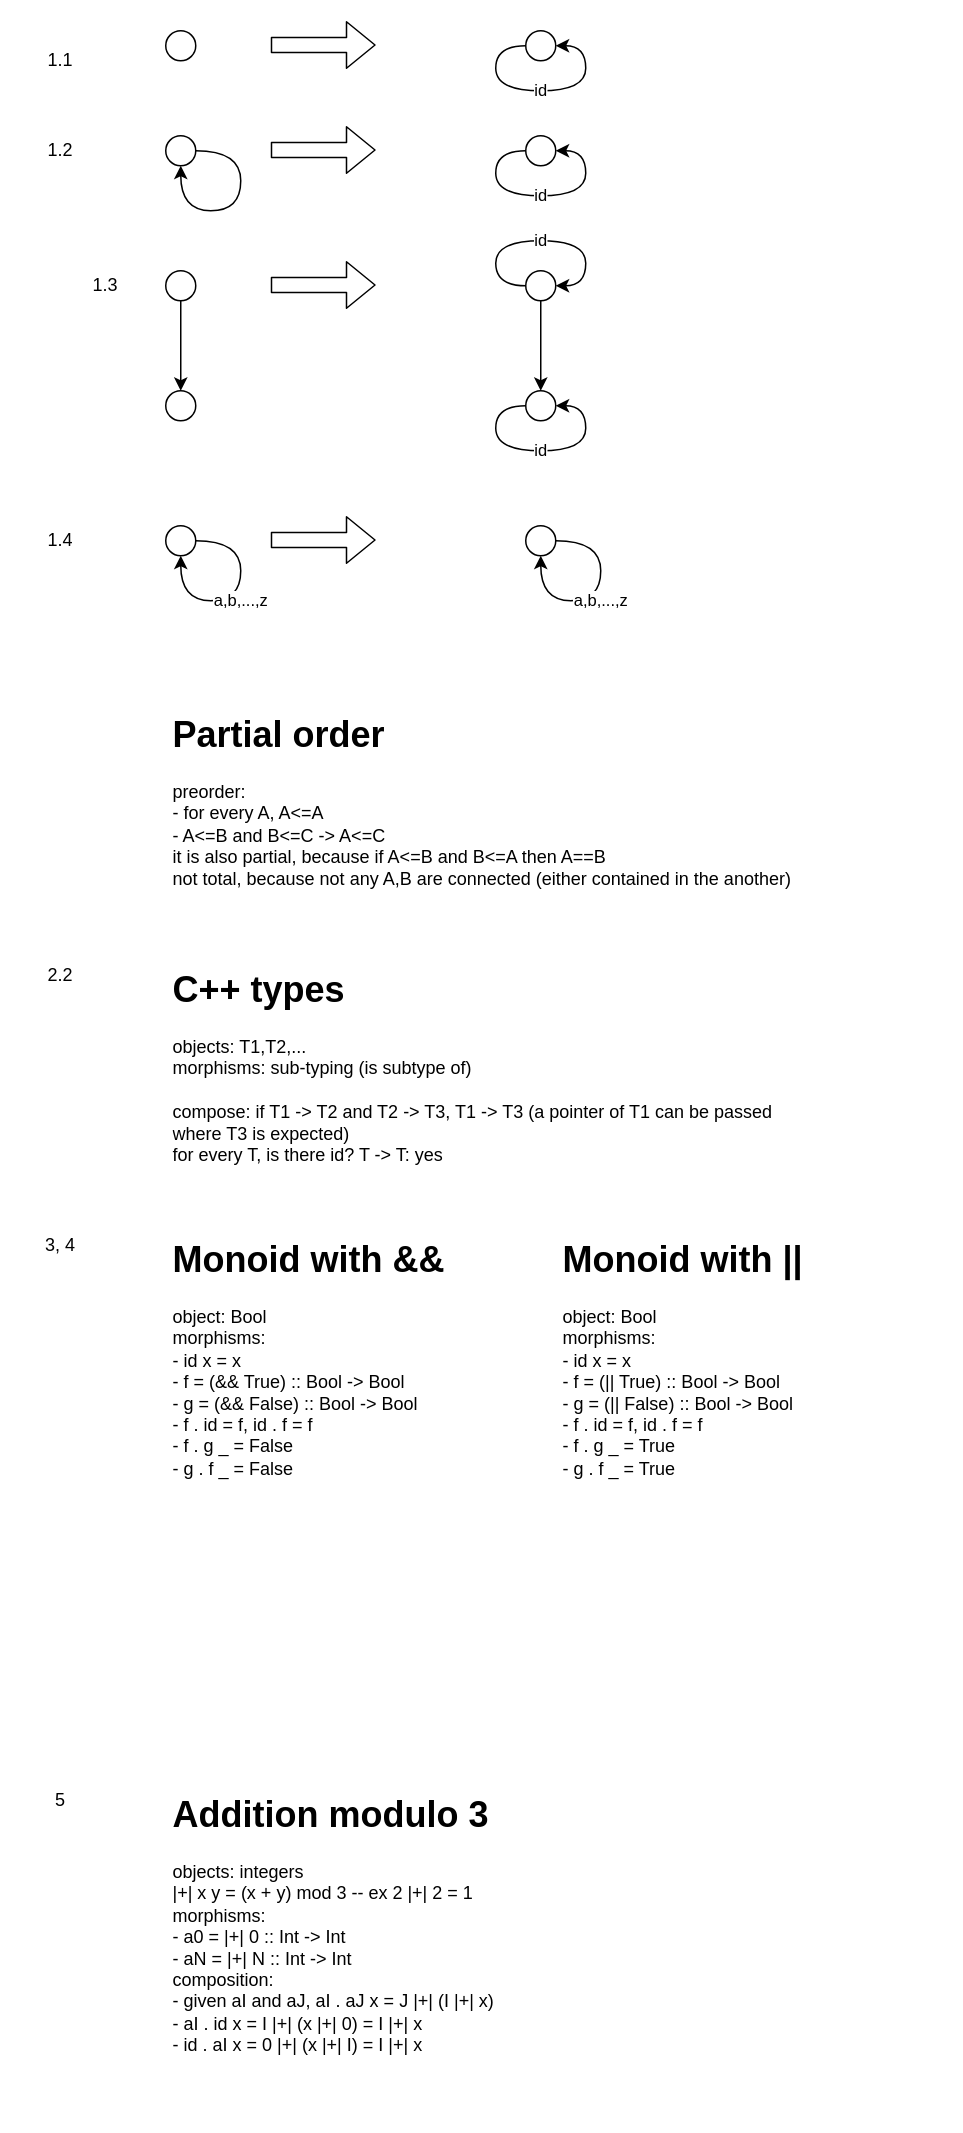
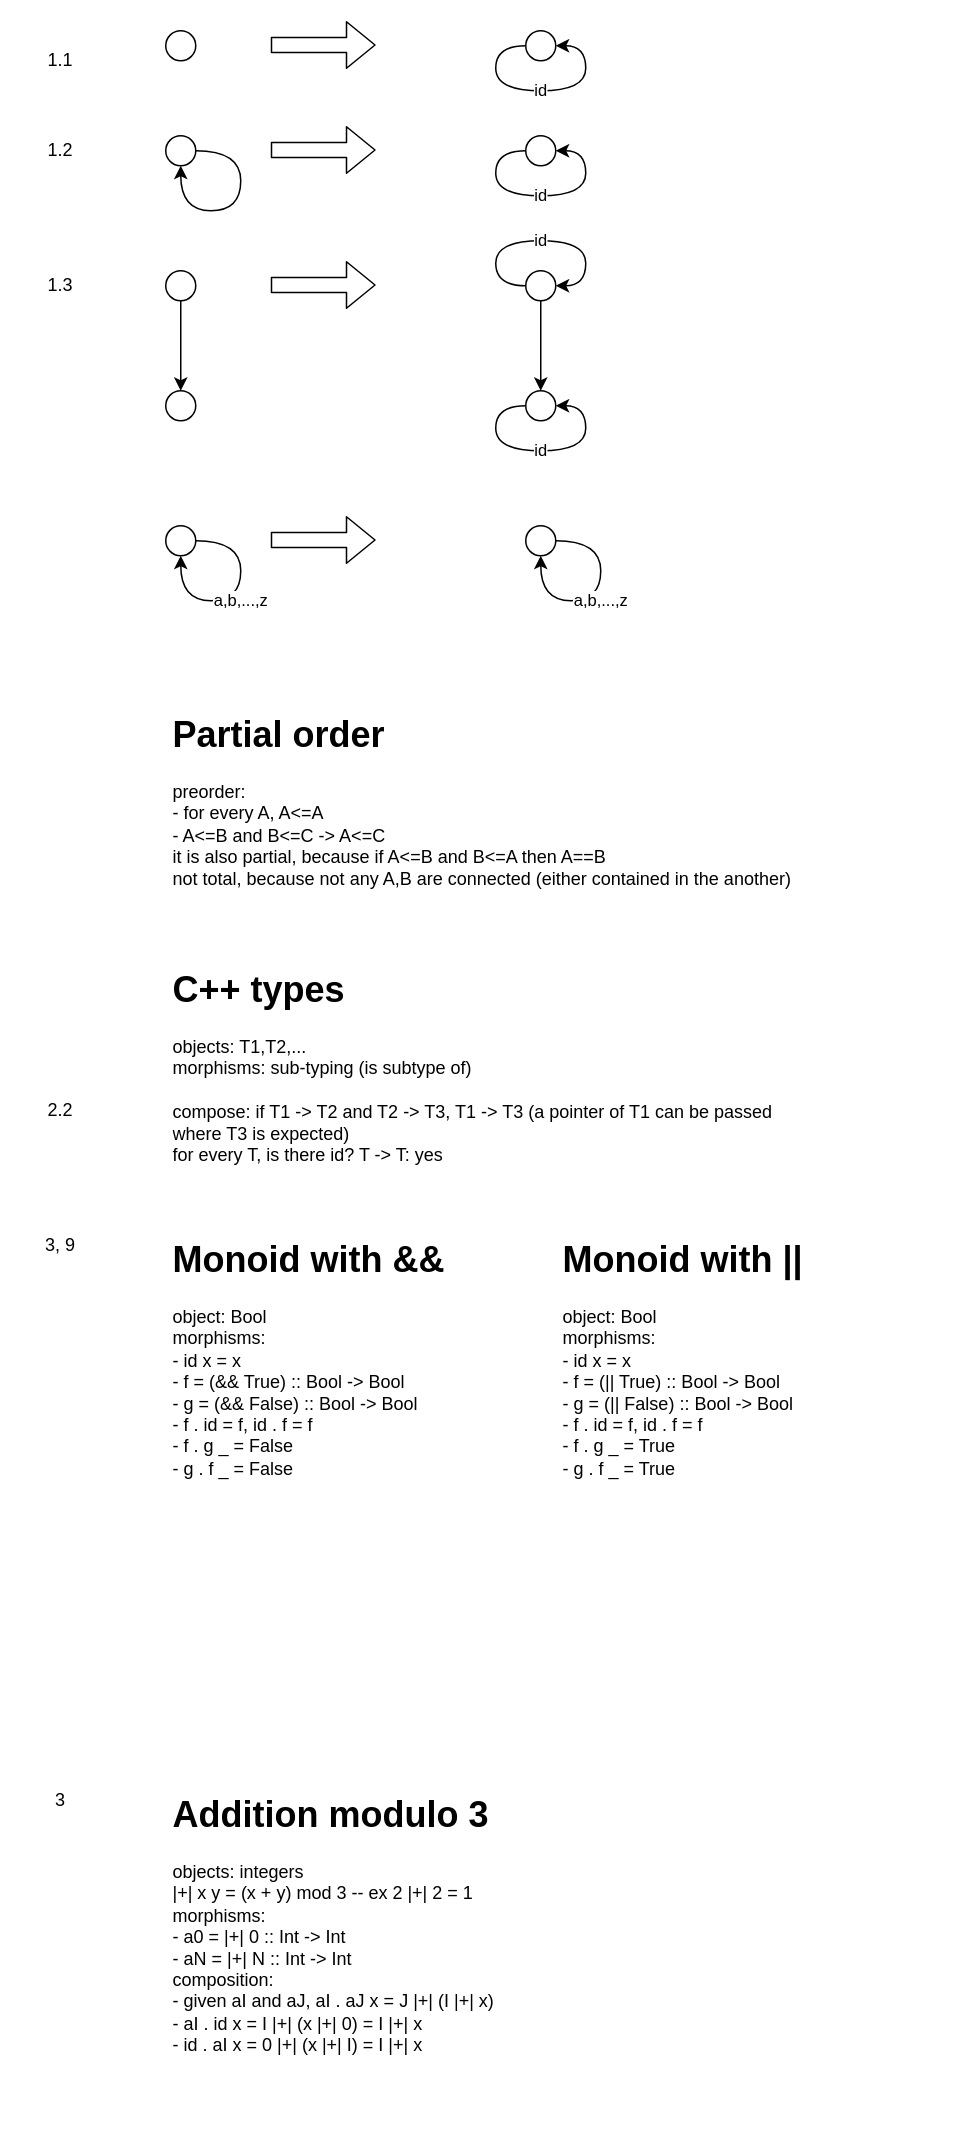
  <mxCell id="0" />
  <mxCell id="1" parent="0" />
  <mxCell id="2" value="" style="ellipse;whiteSpace=wrap;html=1;aspect=fixed;" parent="1" vertex="1"><mxGeometry x="110" y="20" width="20" height="20" as="geometry" /></mxCell>
  <mxCell id="3" value="" style="shape=flexArrow;endArrow=classic;html=1;" parent="1" edge="1"><mxGeometry width="50" height="50" relative="1" as="geometry"><mxPoint x="180" y="29.5" as="sourcePoint" /><mxPoint x="250" y="29.5" as="targetPoint" /></mxGeometry></mxCell>
  <mxCell id="4" value="" style="ellipse;whiteSpace=wrap;html=1;aspect=fixed;" parent="1" vertex="1"><mxGeometry x="350" y="20" width="20" height="20" as="geometry" /></mxCell>
  <mxCell id="5" value="id" style="edgeStyle=orthogonalEdgeStyle;orthogonalLoop=1;jettySize=auto;html=1;exitX=0;exitY=0.5;exitDx=0;exitDy=0;entryX=1;entryY=0.5;entryDx=0;entryDy=0;curved=1;" parent="1" source="4" target="4" edge="1"><mxGeometry relative="1" as="geometry"><Array as="points"><mxPoint x="330" y="30" /><mxPoint x="330" y="60" /><mxPoint x="390" y="60" /><mxPoint x="390" y="30" /></Array></mxGeometry></mxCell>
  <mxCell id="6" value="1.1" style="text;html=1;strokeColor=none;fillColor=none;align=center;verticalAlign=middle;whiteSpace=wrap;rounded=0;" parent="1" vertex="1"><mxGeometry x="20" y="30" width="40" height="20" as="geometry" /></mxCell>
  <mxCell id="7" style="edgeStyle=orthogonalEdgeStyle;curved=1;orthogonalLoop=1;jettySize=auto;html=1;entryX=0.5;entryY=1;entryDx=0;entryDy=0;exitX=1;exitY=0.5;exitDx=0;exitDy=0;" parent="1" source="8" target="8" edge="1"><mxGeometry relative="1" as="geometry"><mxPoint x="160" y="100" as="targetPoint" /><mxPoint x="160" y="120" as="sourcePoint" /><Array as="points"><mxPoint x="160" y="100" /><mxPoint x="160" y="140" /><mxPoint x="120" y="140" /></Array></mxGeometry></mxCell>
  <mxCell id="8" value="" style="ellipse;whiteSpace=wrap;html=1;aspect=fixed;" parent="1" vertex="1"><mxGeometry x="110" y="90" width="20" height="20" as="geometry" /></mxCell>
  <mxCell id="9" value="" style="shape=flexArrow;endArrow=classic;html=1;" parent="1" edge="1"><mxGeometry width="50" height="50" relative="1" as="geometry"><mxPoint x="180" y="99.5" as="sourcePoint" /><mxPoint x="250" y="99.5" as="targetPoint" /></mxGeometry></mxCell>
  <mxCell id="10" value="" style="ellipse;whiteSpace=wrap;html=1;aspect=fixed;" parent="1" vertex="1"><mxGeometry x="350" y="90" width="20" height="20" as="geometry" /></mxCell>
  <mxCell id="11" value="id" style="edgeStyle=orthogonalEdgeStyle;orthogonalLoop=1;jettySize=auto;html=1;exitX=0;exitY=0.5;exitDx=0;exitDy=0;entryX=1;entryY=0.5;entryDx=0;entryDy=0;curved=1;" parent="1" source="10" target="10" edge="1"><mxGeometry relative="1" as="geometry"><Array as="points"><mxPoint x="330" y="100" /><mxPoint x="330" y="130" /><mxPoint x="390" y="130" /><mxPoint x="390" y="100" /></Array></mxGeometry></mxCell>
  <mxCell id="12" value="1.2" style="text;html=1;strokeColor=none;fillColor=none;align=center;verticalAlign=middle;whiteSpace=wrap;rounded=0;" parent="1" vertex="1"><mxGeometry x="20" y="90" width="40" height="20" as="geometry" /></mxCell>
  <mxCell id="13" style="edgeStyle=orthogonalEdgeStyle;curved=1;orthogonalLoop=1;jettySize=auto;html=1;exitX=0.5;exitY=1;exitDx=0;exitDy=0;" parent="1" source="14" target="20" edge="1"><mxGeometry relative="1" as="geometry" /></mxCell>
  <mxCell id="14" value="" style="ellipse;whiteSpace=wrap;html=1;aspect=fixed;" parent="1" vertex="1"><mxGeometry x="110" y="180" width="20" height="20" as="geometry" /></mxCell>
  <mxCell id="15" value="" style="shape=flexArrow;endArrow=classic;html=1;" parent="1" edge="1"><mxGeometry width="50" height="50" relative="1" as="geometry"><mxPoint x="180" y="189.5" as="sourcePoint" /><mxPoint x="250" y="189.5" as="targetPoint" /></mxGeometry></mxCell>
  <mxCell id="16" style="edgeStyle=orthogonalEdgeStyle;curved=1;orthogonalLoop=1;jettySize=auto;html=1;exitX=0.5;exitY=1;exitDx=0;exitDy=0;entryX=0.5;entryY=0;entryDx=0;entryDy=0;" parent="1" source="17" target="22" edge="1"><mxGeometry relative="1" as="geometry" /></mxCell>
  <mxCell id="17" value="" style="ellipse;whiteSpace=wrap;html=1;aspect=fixed;" parent="1" vertex="1"><mxGeometry x="350" y="180" width="20" height="20" as="geometry" /></mxCell>
  <mxCell id="18" value="id" style="edgeStyle=orthogonalEdgeStyle;orthogonalLoop=1;jettySize=auto;html=1;exitX=0;exitY=0.5;exitDx=0;exitDy=0;entryX=1;entryY=0.5;entryDx=0;entryDy=0;curved=1;" parent="1" source="17" target="17" edge="1"><mxGeometry relative="1" as="geometry"><Array as="points"><mxPoint x="330" y="190" /><mxPoint x="330" y="160" /><mxPoint x="390" y="160" /><mxPoint x="390" y="190" /></Array></mxGeometry></mxCell>
- <mxCell id="19" value="1.3" style="text;html=1;strokeColor=none;fillColor=none;align=center;verticalAlign=middle;whiteSpace=wrap;rounded=0;" parent="1" vertex="1"><mxGeometry x="50" y="180" width="40" height="20" as="geometry" /></mxCell>
+ <mxCell id="19" value="1.3" style="text;html=1;strokeColor=none;fillColor=none;align=center;verticalAlign=middle;whiteSpace=wrap;rounded=0;" parent="1" vertex="1"><mxGeometry x="20" y="180" width="40" height="20" as="geometry" /></mxCell>
  <mxCell id="20" value="" style="ellipse;whiteSpace=wrap;html=1;aspect=fixed;" parent="1" vertex="1"><mxGeometry x="110" y="260" width="20" height="20" as="geometry" /></mxCell>
  <mxCell id="21" value="" style="group" parent="1" vertex="1" connectable="0"><mxGeometry x="330" y="260" width="60" height="40" as="geometry" /></mxCell>
  <mxCell id="22" value="" style="ellipse;whiteSpace=wrap;html=1;aspect=fixed;" parent="21" vertex="1"><mxGeometry x="20" width="20" height="20" as="geometry" /></mxCell>
  <mxCell id="23" value="id" style="edgeStyle=orthogonalEdgeStyle;orthogonalLoop=1;jettySize=auto;html=1;exitX=0;exitY=0.5;exitDx=0;exitDy=0;entryX=1;entryY=0.5;entryDx=0;entryDy=0;curved=1;" parent="21" source="22" target="22" edge="1"><mxGeometry relative="1" as="geometry"><Array as="points"><mxPoint y="10" /><mxPoint y="40" /><mxPoint x="60" y="40" /><mxPoint x="60" y="10" /></Array></mxGeometry></mxCell>
  <mxCell id="24" value="a,b,...,z" style="edgeStyle=orthogonalEdgeStyle;curved=1;orthogonalLoop=1;jettySize=auto;html=1;entryX=0.5;entryY=1;entryDx=0;entryDy=0;exitX=1;exitY=0.5;exitDx=0;exitDy=0;" parent="1" source="25" target="25" edge="1"><mxGeometry relative="1" as="geometry"><mxPoint x="160" y="360" as="targetPoint" /><mxPoint x="160" y="380" as="sourcePoint" /><Array as="points"><mxPoint x="160" y="360" /><mxPoint x="160" y="400" /><mxPoint x="120" y="400" /></Array></mxGeometry></mxCell>
  <mxCell id="25" value="" style="ellipse;whiteSpace=wrap;html=1;aspect=fixed;" parent="1" vertex="1"><mxGeometry x="110" y="350" width="20" height="20" as="geometry" /></mxCell>
  <mxCell id="26" value="" style="shape=flexArrow;endArrow=classic;html=1;" parent="1" edge="1"><mxGeometry width="50" height="50" relative="1" as="geometry"><mxPoint x="180" y="359.5" as="sourcePoint" /><mxPoint x="250" y="359.5" as="targetPoint" /></mxGeometry></mxCell>
- <mxCell id="27" value="1.4" style="text;html=1;strokeColor=none;fillColor=none;align=center;verticalAlign=middle;whiteSpace=wrap;rounded=0;" parent="1" vertex="1"><mxGeometry x="20" y="350" width="40" height="20" as="geometry" /></mxCell>
  <mxCell id="28" value="a,b,...,z" style="edgeStyle=orthogonalEdgeStyle;curved=1;orthogonalLoop=1;jettySize=auto;html=1;entryX=0.5;entryY=1;entryDx=0;entryDy=0;exitX=1;exitY=0.5;exitDx=0;exitDy=0;" parent="1" source="29" target="29" edge="1"><mxGeometry relative="1" as="geometry"><mxPoint x="400" y="360" as="targetPoint" /><mxPoint x="400" y="380" as="sourcePoint" /><Array as="points"><mxPoint x="400" y="360" /><mxPoint x="400" y="400" /><mxPoint x="360" y="400" /></Array></mxGeometry></mxCell>
  <mxCell id="29" value="" style="ellipse;whiteSpace=wrap;html=1;aspect=fixed;" parent="1" vertex="1"><mxGeometry x="350" y="350" width="20" height="20" as="geometry" /></mxCell>
  <mxCell id="30" value="&lt;h1&gt;Partial order&lt;/h1&gt;&lt;p&gt;preorder:&lt;br&gt;- for every A, A&amp;lt;=A&lt;br&gt;- A&amp;lt;=B and B&amp;lt;=C -&amp;gt; A&amp;lt;=C&lt;br&gt;it is also partial, because if A&amp;lt;=B and B&amp;lt;=A then A==B&lt;br&gt;not total, because not any A,B are connected (either contained in the another)&lt;/p&gt;" style="text;html=1;strokeColor=none;fillColor=none;spacing=5;spacingTop=-20;whiteSpace=wrap;overflow=hidden;rounded=0;" vertex="1" parent="1"><mxGeometry x="110" y="470" width="440" height="130" as="geometry" /></mxCell>
- <mxCell id="31" value="2.2" style="text;html=1;strokeColor=none;fillColor=none;align=center;verticalAlign=middle;whiteSpace=wrap;rounded=0;" vertex="1" parent="1"><mxGeometry x="20" y="640" width="40" height="20" as="geometry" /></mxCell>
+ <mxCell id="31" value="2.2" style="text;html=1;strokeColor=none;fillColor=none;align=center;verticalAlign=middle;whiteSpace=wrap;rounded=0;" vertex="1" parent="1"><mxGeometry x="20" y="730" width="40" height="20" as="geometry" /></mxCell>
  <mxCell id="32" value="&lt;h1&gt;C++ types&lt;/h1&gt;&lt;p&gt;objects: T1,T2,...&lt;br&gt;morphisms: sub-typing (is subtype of)&lt;br&gt;&lt;br&gt;compose: if T1 -&amp;gt; T2 and T2 -&amp;gt; T3, T1 -&amp;gt; T3 (a pointer of T1 can be passed where T3 is expected)&lt;br&gt;for every T, is there id? T -&amp;gt; T: yes&lt;br&gt;&lt;br&gt;&lt;/p&gt;" style="text;html=1;strokeColor=none;fillColor=none;spacing=5;spacingTop=-20;whiteSpace=wrap;overflow=hidden;rounded=0;" vertex="1" parent="1"><mxGeometry x="110" y="640" width="420" height="140" as="geometry" /></mxCell>
- <mxCell id="33" value="3, 4" style="text;html=1;strokeColor=none;fillColor=none;align=center;verticalAlign=middle;whiteSpace=wrap;rounded=0;" vertex="1" parent="1"><mxGeometry x="20" y="820" width="40" height="20" as="geometry" /></mxCell>
+ <mxCell id="33" value="3, 9" style="text;html=1;strokeColor=none;fillColor=none;align=center;verticalAlign=middle;whiteSpace=wrap;rounded=0;" vertex="1" parent="1"><mxGeometry x="20" y="820" width="40" height="20" as="geometry" /></mxCell>
  <mxCell id="34" value="&lt;h1&gt;Monoid with &amp;amp;&amp;amp;&lt;/h1&gt;&lt;p&gt;object: Bool&lt;br&gt;morphisms:&lt;br&gt;- id x = x&lt;br&gt;- f = (&amp;amp;&amp;amp; True) :: Bool -&amp;gt; Bool&lt;br&gt;- g = (&amp;amp;&amp;amp; False) :: Bool -&amp;gt; Bool&lt;br&gt;- f . id = f, id . f = f&lt;br&gt;- f . g _ = False&lt;br&gt;- g . f _ = False&lt;br&gt;&lt;br&gt;&lt;/p&gt;" style="text;html=1;strokeColor=none;fillColor=none;spacing=5;spacingTop=-20;whiteSpace=wrap;overflow=hidden;rounded=0;" vertex="1" parent="1"><mxGeometry x="110" y="820" width="250" height="170" as="geometry" /></mxCell>
  <mxCell id="35" value="&lt;h1&gt;Monoid with ||&lt;/h1&gt;&lt;p&gt;object: Bool&lt;br&gt;morphisms:&lt;br&gt;- id x = x&lt;br&gt;- f = (|| True) :: Bool -&amp;gt; Bool&lt;br&gt;- g = (|| False) :: Bool -&amp;gt; Bool&lt;br&gt;- f . id = f, id . f = f&lt;br&gt;- f . g _ = True&lt;br&gt;- g . f _ = True&lt;br&gt;&lt;br&gt;&lt;/p&gt;" style="text;html=1;strokeColor=none;fillColor=none;spacing=5;spacingTop=-20;whiteSpace=wrap;overflow=hidden;rounded=0;" vertex="1" parent="1"><mxGeometry x="370" y="820" width="250" height="170" as="geometry" /></mxCell>
- <mxCell id="36" value="5" style="text;html=1;strokeColor=none;fillColor=none;align=center;verticalAlign=middle;whiteSpace=wrap;rounded=0;" vertex="1" parent="1"><mxGeometry x="20" y="1190" width="40" height="20" as="geometry" /></mxCell>
+ <mxCell id="36" value="3" style="text;html=1;strokeColor=none;fillColor=none;align=center;verticalAlign=middle;whiteSpace=wrap;rounded=0;" vertex="1" parent="1"><mxGeometry x="20" y="1190" width="40" height="20" as="geometry" /></mxCell>
  <mxCell id="37" value="&lt;h1&gt;Addition modulo 3&lt;/h1&gt;&lt;p&gt;objects: integers&lt;br&gt;|+| x y = (x + y) mod 3 -- ex 2 |+| 2 = 1&lt;br&gt;morphisms:&lt;br&gt;- a0 = |+| 0 :: Int -&amp;gt; Int&lt;br&gt;- aN = |+| N :: Int -&amp;gt; Int&lt;br&gt;composition:&lt;br&gt;- given aI and aJ, aI . aJ x = J |+| (I |+| x)&lt;br&gt;- aI . id x = I |+| (x |+| 0) = I |+| x&lt;br&gt;- id . aI x = 0 |+| (x |+| I) = I |+| x&lt;br&gt;&lt;/p&gt;" style="text;html=1;strokeColor=none;fillColor=none;spacing=5;spacingTop=-20;whiteSpace=wrap;overflow=hidden;rounded=0;" vertex="1" parent="1"><mxGeometry x="110" y="1190" width="280" height="210" as="geometry" /></mxCell>
